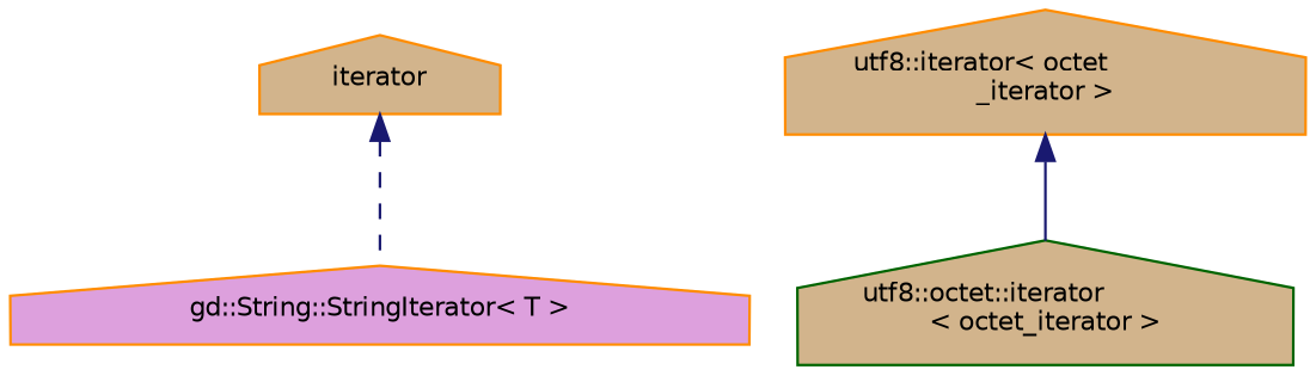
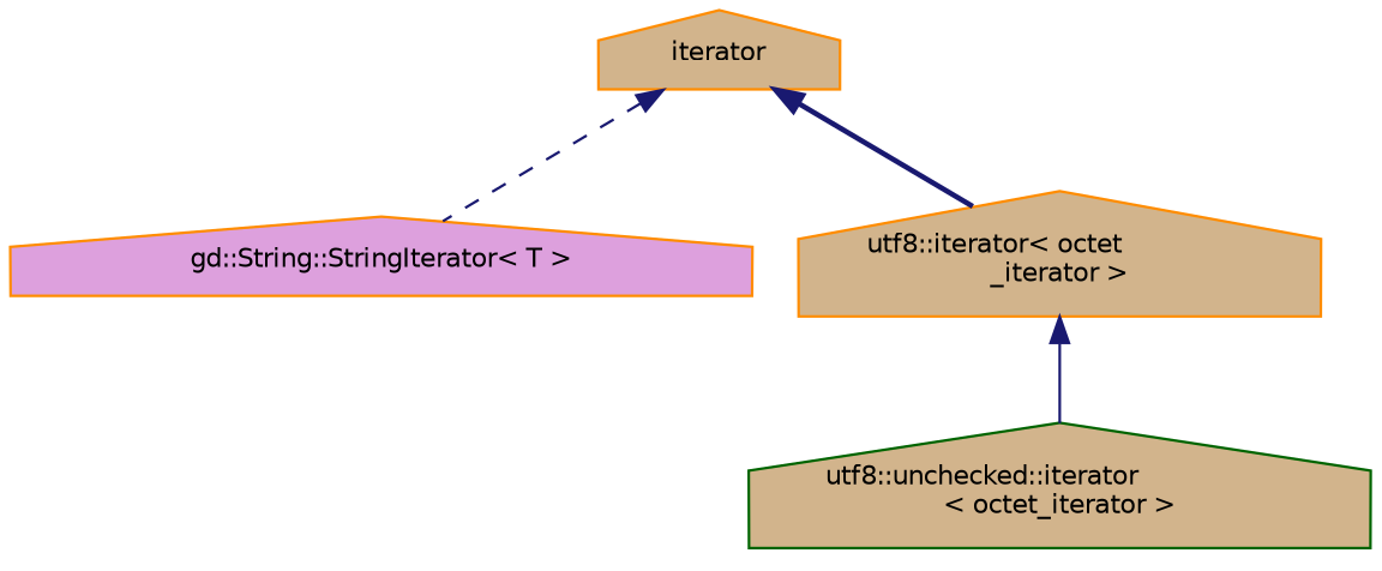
  digraph {
    rankdir=TB
    node [color=darkorange fillcolor=tan fontname=Helvetica fontsize=10 shape=house style=filled]
    edge [color=midnightblue dir=back fontname=Helvetica fontsize=10 labelfontname=Helvetica labelfontsize=10]
    n1 [height=0.2 label=iterator width=0.4]
    n2 [fillcolor=plum height=0.2 label="gd::String::StringIterator\< T \>" width=0.4]
    n3 [height=0.2 label="utf8::iterator\< octet\l_iterator \>" width=0.4]
-   n4 [color=darkgreen height=0.2 label="utf8::octet::iterator\l\< octet_iterator \>" width=0.4]
+   n4 [color=darkgreen height=0.2 label="utf8::unchecked::iterator\l\< octet_iterator \>" width=0.4]
    n1 -> n2 [style=dashed]
+   n1 -> n3 [style=bold]
    n3 -> n4 [style=solid]
  }
